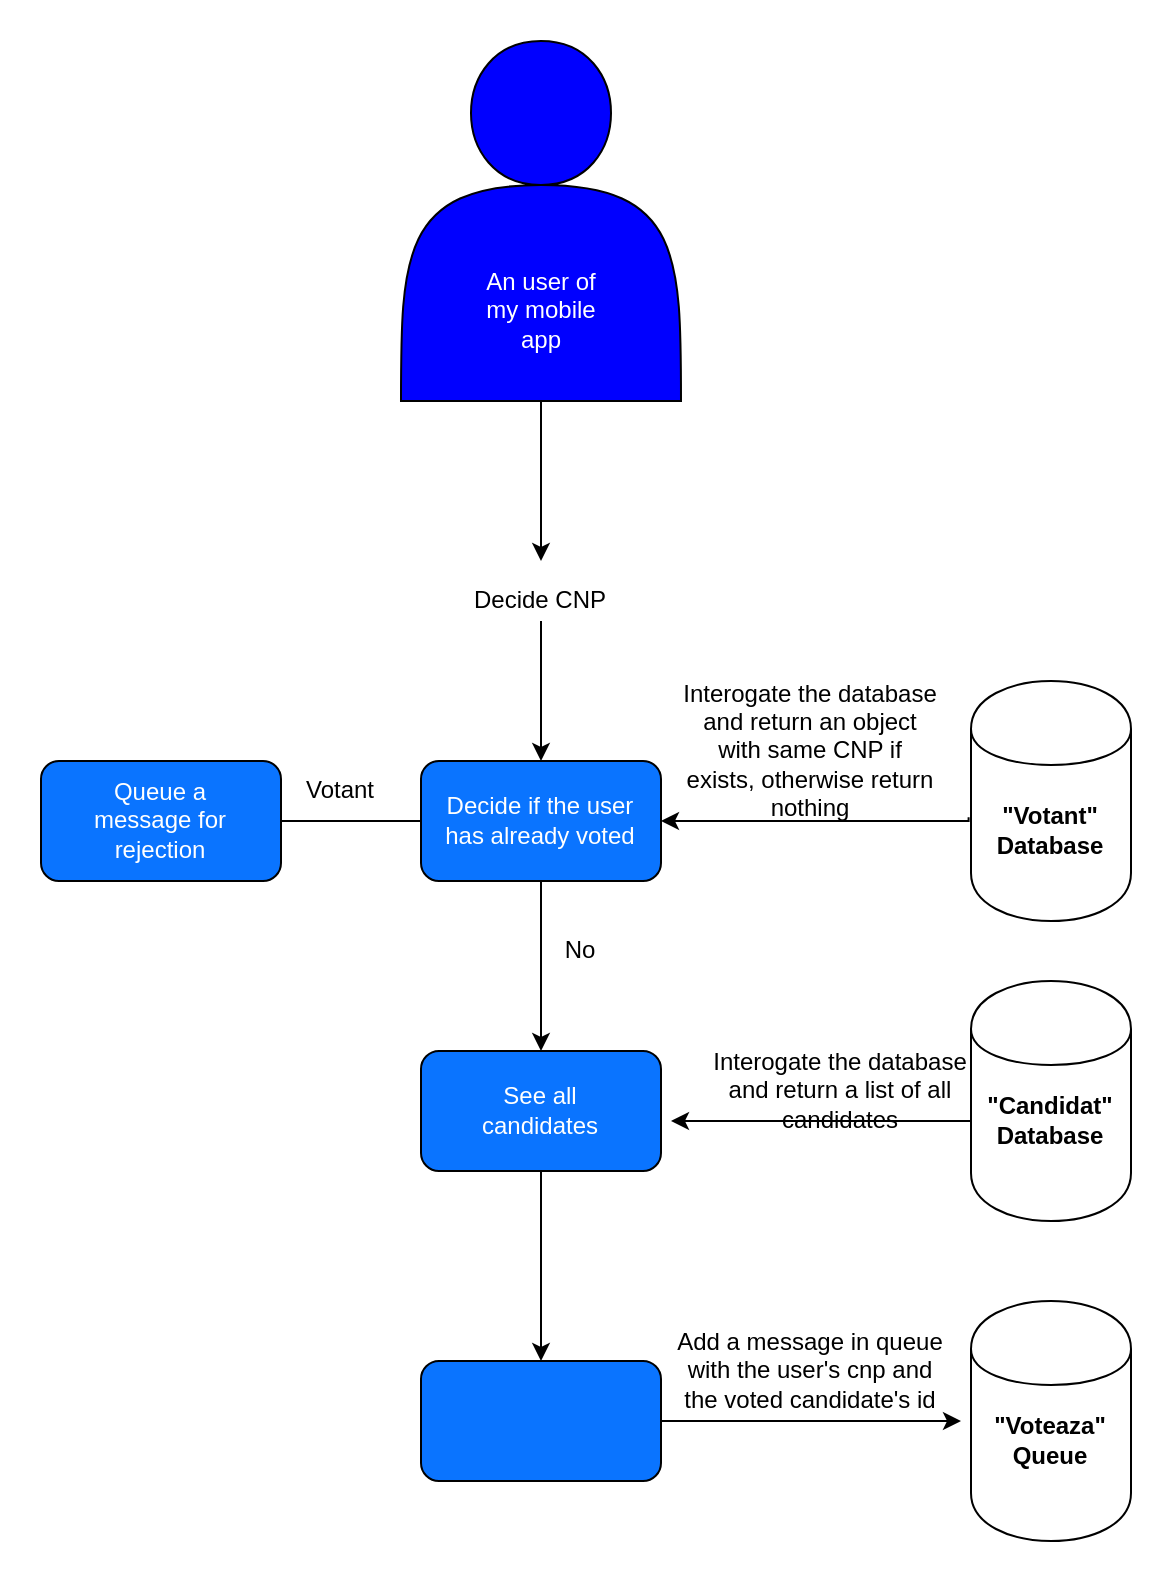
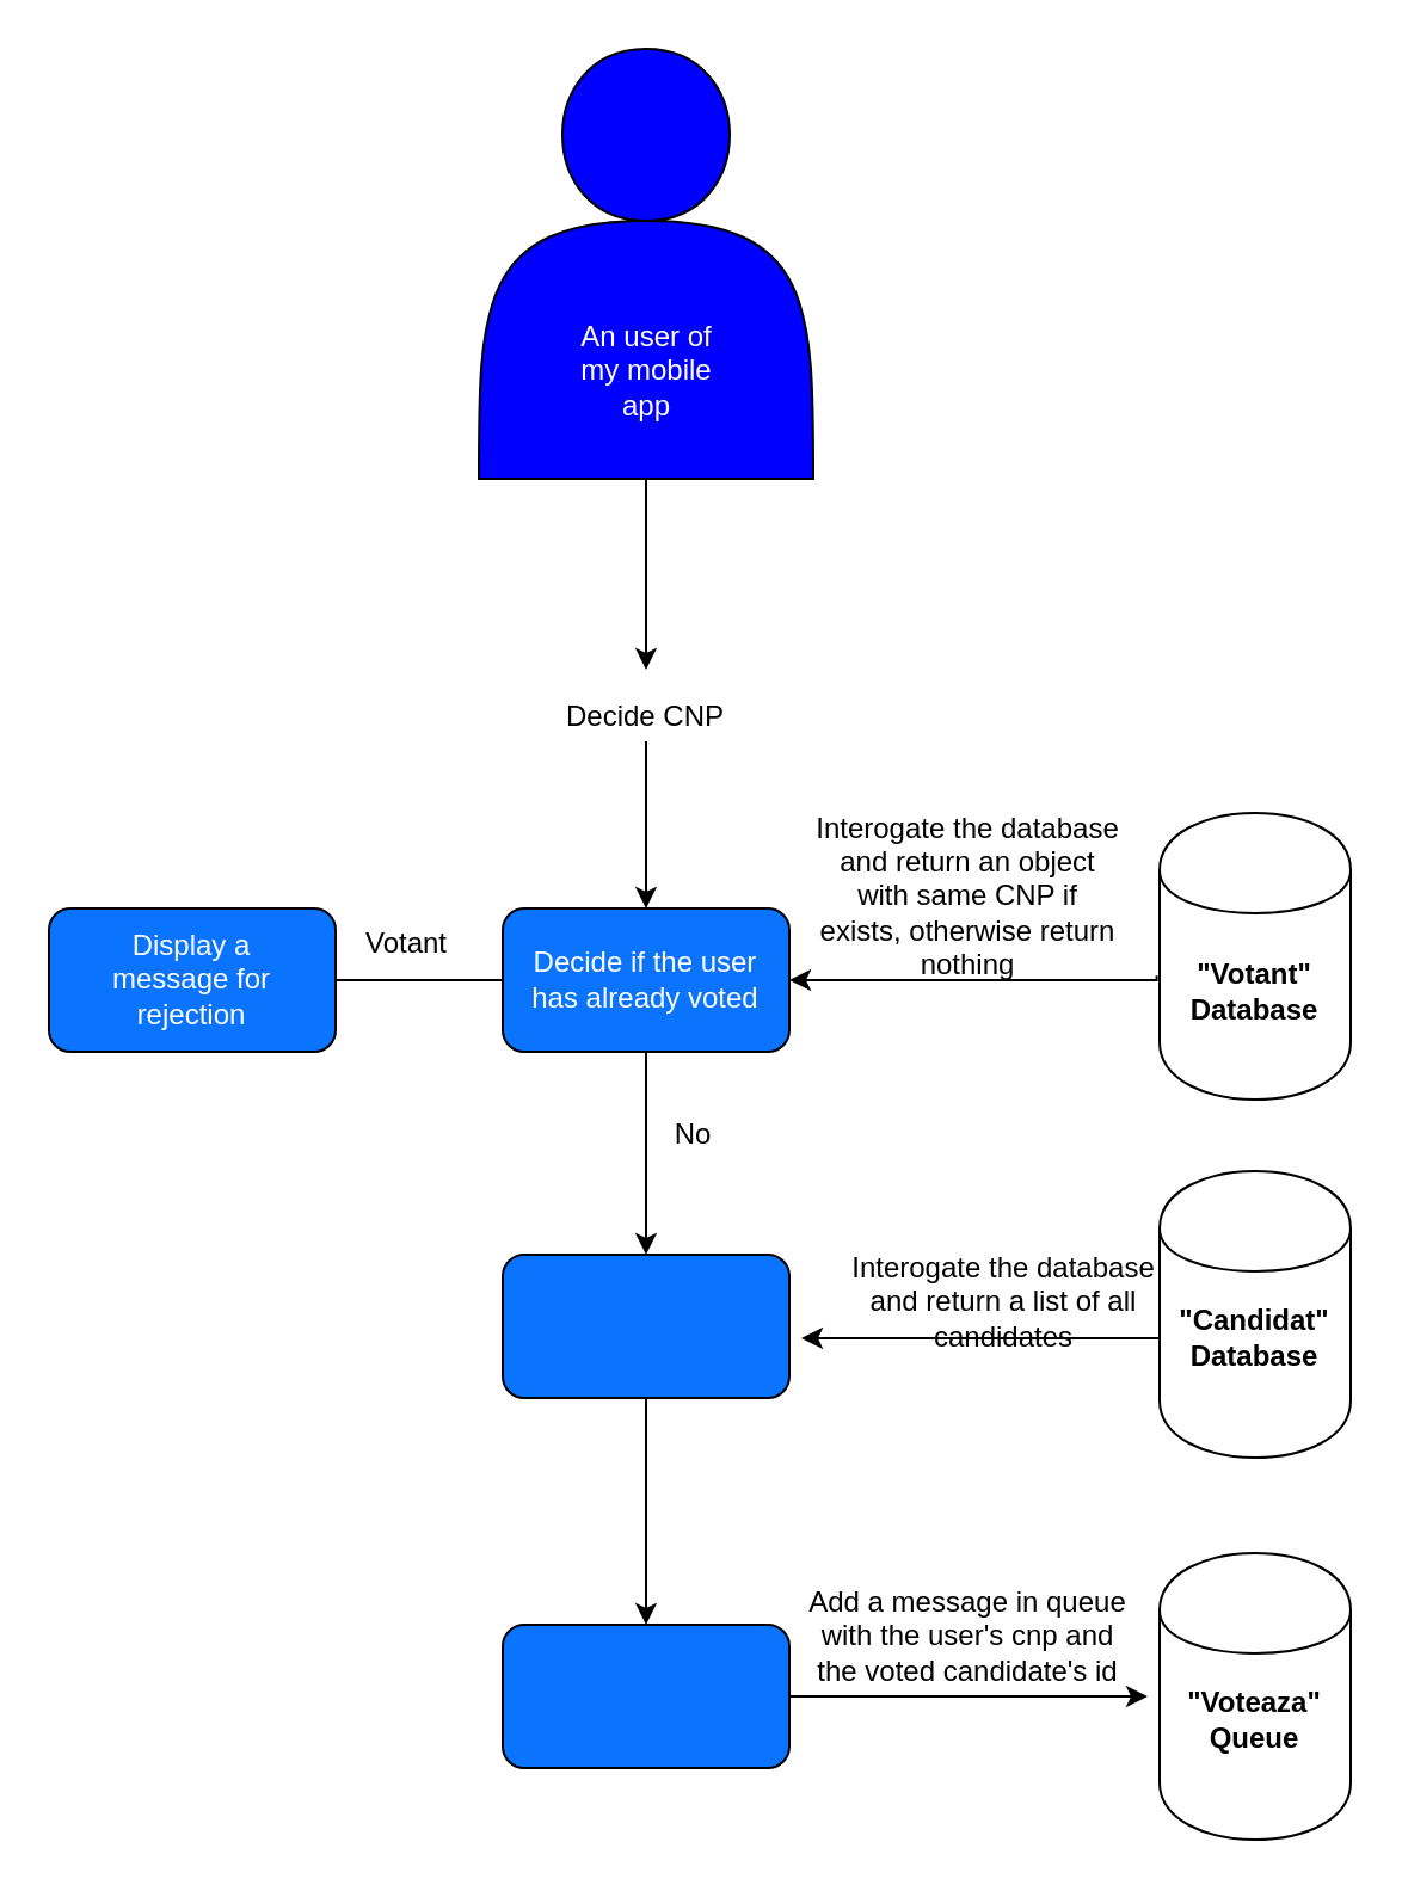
  <mxCell id="0" />
  <mxCell id="1" parent="0" />
  <mxCell id="2" value="" style="edgeStyle=orthogonalEdgeStyle;rounded=0;orthogonalLoop=1;jettySize=auto;html=1;" parent="1" source="3" edge="1"><mxGeometry relative="1" as="geometry"><mxPoint x="270" y="280" as="targetPoint" /></mxGeometry></mxCell>
  <mxCell id="3" value="" style="shape=actor;whiteSpace=wrap;html=1;fillColor=#0000FF;" parent="1" vertex="1"><mxGeometry x="200" y="20" width="140" height="180" as="geometry" /></mxCell>
  <mxCell id="4" value="An user of my mobile app" style="text;html=1;strokeColor=none;fillColor=none;align=center;verticalAlign=middle;whiteSpace=wrap;rounded=0;fontColor=#FFFFFF;" parent="1" vertex="1"><mxGeometry x="232.5" y="125" width="75" height="60" as="geometry" /></mxCell>
  <mxCell id="5" style="edgeStyle=orthogonalEdgeStyle;rounded=0;orthogonalLoop=1;jettySize=auto;html=1;exitX=-0.015;exitY=0.568;exitDx=0;exitDy=0;entryX=1;entryY=0.5;entryDx=0;entryDy=0;fontColor=#FFFFFF;exitPerimeter=0;" parent="1" source="17" target="10" edge="1"><mxGeometry relative="1" as="geometry"><mxPoint x="465" y="390" as="sourcePoint" /><Array as="points"><mxPoint x="484" y="410" /></Array></mxGeometry></mxCell>
  <mxCell id="6" style="edgeStyle=orthogonalEdgeStyle;rounded=0;orthogonalLoop=1;jettySize=auto;html=1;exitX=0.5;exitY=1;exitDx=0;exitDy=0;entryX=0.5;entryY=0;entryDx=0;entryDy=0;fontColor=#FFFFFF;" parent="1" source="7" target="10" edge="1"><mxGeometry relative="1" as="geometry" /></mxCell>
  <mxCell id="7" value="&lt;font color=&quot;#000000&quot;&gt;Decide CNP&lt;br&gt;&lt;/font&gt;" style="text;html=1;strokeColor=none;fillColor=none;align=center;verticalAlign=middle;whiteSpace=wrap;rounded=0;fontColor=#FFFFFF;" parent="1" vertex="1"><mxGeometry x="225" y="290" width="90" height="20" as="geometry" /></mxCell>
  <mxCell id="8" style="edgeStyle=orthogonalEdgeStyle;rounded=0;orthogonalLoop=1;jettySize=auto;html=1;exitX=0.5;exitY=1;exitDx=0;exitDy=0;entryX=0.5;entryY=0;entryDx=0;entryDy=0;fontColor=#000000;" parent="1" source="10" target="14" edge="1"><mxGeometry relative="1" as="geometry" /></mxCell>
  <mxCell id="9" value="" style="edgeStyle=orthogonalEdgeStyle;rounded=0;orthogonalLoop=1;jettySize=auto;html=1;" parent="1" source="10" target="24" edge="1"><mxGeometry relative="1" as="geometry" /></mxCell>
  <mxCell id="10" value="" style="rounded=1;whiteSpace=wrap;html=1;fillColor=#0A74FF;fontColor=#FFFFFF;" parent="1" vertex="1"><mxGeometry x="210" y="380" width="120" height="60" as="geometry" /></mxCell>
  <mxCell id="11" value="Decide if the user has already voted" style="text;html=1;strokeColor=none;fillColor=none;align=center;verticalAlign=middle;whiteSpace=wrap;rounded=0;fontColor=#FFFFFF;" parent="1" vertex="1"><mxGeometry x="220" y="390" width="100" height="40" as="geometry" /></mxCell>
  <mxCell id="12" value="Interogate the database and return an object with same CNP if exists, otherwise return nothing" style="text;html=1;strokeColor=none;fillColor=none;align=center;verticalAlign=middle;whiteSpace=wrap;rounded=0;fontColor=#000000;" parent="1" vertex="1"><mxGeometry x="340" y="360" width="130" height="30" as="geometry" /></mxCell>
  <mxCell id="13" value="" style="edgeStyle=orthogonalEdgeStyle;rounded=0;orthogonalLoop=1;jettySize=auto;html=1;entryX=0.5;entryY=0;entryDx=0;entryDy=0;" edge="1" parent="1" source="14" target="27"><mxGeometry relative="1" as="geometry"><mxPoint x="270" y="630" as="targetPoint" /></mxGeometry></mxCell>
  <mxCell id="14" value="" style="rounded=1;whiteSpace=wrap;html=1;fillColor=#0A74FF;fontColor=#000000;" parent="1" vertex="1"><mxGeometry x="210" y="525" width="120" height="60" as="geometry" /></mxCell>
- <mxCell id="15" value="See all candidates" style="text;html=1;strokeColor=none;fillColor=none;align=center;verticalAlign=middle;whiteSpace=wrap;rounded=0;fontColor=#FFFFFF;" parent="1" vertex="1"><mxGeometry x="220" y="535" width="100" height="40" as="geometry" /></mxCell>
  <mxCell id="16" value="Add a message in queue with the user's cnp and the voted candidate's id" style="text;html=1;strokeColor=none;fillColor=none;align=center;verticalAlign=middle;whiteSpace=wrap;rounded=0;fontColor=#000000;" parent="1" vertex="1"><mxGeometry x="335" y="670" width="140" height="30" as="geometry" /></mxCell>
  <mxCell id="17" value="" style="shape=cylinder;whiteSpace=wrap;html=1;boundedLbl=1;backgroundOutline=1;" parent="1" vertex="1"><mxGeometry x="485" y="340" width="80" height="120" as="geometry" /></mxCell>
  <mxCell id="18" value="" style="shape=cylinder;whiteSpace=wrap;html=1;boundedLbl=1;backgroundOutline=1;" parent="1" vertex="1"><mxGeometry x="485" y="490" width="80" height="120" as="geometry" /></mxCell>
  <mxCell id="19" value="&lt;b&gt;&quot;Votant&quot; Database&lt;/b&gt;" style="text;html=1;strokeColor=none;fillColor=none;align=center;verticalAlign=middle;whiteSpace=wrap;rounded=0;" parent="1" vertex="1"><mxGeometry x="495" y="380" width="60" height="70" as="geometry" /></mxCell>
  <mxCell id="20" style="edgeStyle=orthogonalEdgeStyle;rounded=0;orthogonalLoop=1;jettySize=auto;html=1;exitX=0;exitY=0.5;exitDx=0;exitDy=0;" parent="1" source="21" edge="1"><mxGeometry relative="1" as="geometry"><mxPoint x="335" y="560" as="targetPoint" /></mxGeometry></mxCell>
  <mxCell id="21" value="&lt;b&gt;&quot;Candidat&quot; Database&lt;/b&gt;" style="text;html=1;strokeColor=none;fillColor=none;align=center;verticalAlign=middle;whiteSpace=wrap;rounded=0;" parent="1" vertex="1"><mxGeometry x="485" y="525" width="80" height="70" as="geometry" /></mxCell>
  <mxCell id="22" value="No" style="text;html=1;strokeColor=none;fillColor=none;align=center;verticalAlign=middle;whiteSpace=wrap;rounded=0;fontColor=#000000;" parent="1" vertex="1"><mxGeometry x="220" y="460" width="140" height="30" as="geometry" /></mxCell>
  <mxCell id="23" value="" style="rounded=1;whiteSpace=wrap;html=1;fillColor=#0A74FF;fontColor=#FFFFFF;" parent="1" vertex="1"><mxGeometry x="20" y="380" width="120" height="60" as="geometry" /></mxCell>
- <mxCell id="24" value="Queue a message for rejection" style="text;html=1;strokeColor=none;fillColor=none;align=center;verticalAlign=middle;whiteSpace=wrap;rounded=0;fontColor=#FFFFFF;" parent="1" vertex="1"><mxGeometry x="30" y="390" width="100" height="40" as="geometry" /></mxCell>
+ <mxCell id="24" value="Display a message for rejection" style="text;html=1;strokeColor=none;fillColor=none;align=center;verticalAlign=middle;whiteSpace=wrap;rounded=0;fontColor=#FFFFFF;" parent="1" vertex="1"><mxGeometry x="30" y="390" width="100" height="40" as="geometry" /></mxCell>
  <mxCell id="25" value="Votant" style="text;html=1;strokeColor=none;fillColor=none;align=center;verticalAlign=middle;whiteSpace=wrap;rounded=0;fontColor=#000000;" parent="1" vertex="1"><mxGeometry x="100" y="380" width="140" height="30" as="geometry" /></mxCell>
  <mxCell id="26" value="" style="edgeStyle=orthogonalEdgeStyle;rounded=0;orthogonalLoop=1;jettySize=auto;html=1;" edge="1" parent="1" source="27"><mxGeometry relative="1" as="geometry"><mxPoint x="480" y="710" as="targetPoint" /></mxGeometry></mxCell>
  <mxCell id="27" value="" style="rounded=1;whiteSpace=wrap;html=1;fillColor=#0A74FF;fontColor=#000000;" vertex="1" parent="1"><mxGeometry x="210" y="680" width="120" height="60" as="geometry" /></mxCell>
  <mxCell id="28" value="" style="shape=cylinder;whiteSpace=wrap;html=1;boundedLbl=1;backgroundOutline=1;" vertex="1" parent="1"><mxGeometry x="485" y="650" width="80" height="120" as="geometry" /></mxCell>
  <mxCell id="29" value="&lt;b&gt;&quot;Voteaza&quot; Queue&lt;/b&gt;" style="text;html=1;strokeColor=none;fillColor=none;align=center;verticalAlign=middle;whiteSpace=wrap;rounded=0;" vertex="1" parent="1"><mxGeometry x="485" y="685" width="80" height="70" as="geometry" /></mxCell>
  <mxCell id="30" value="Interogate the database and return a list of all candidates" style="text;html=1;strokeColor=none;fillColor=none;align=center;verticalAlign=middle;whiteSpace=wrap;rounded=0;fontColor=#000000;" vertex="1" parent="1"><mxGeometry x="350" y="530" width="140" height="30" as="geometry" /></mxCell>
